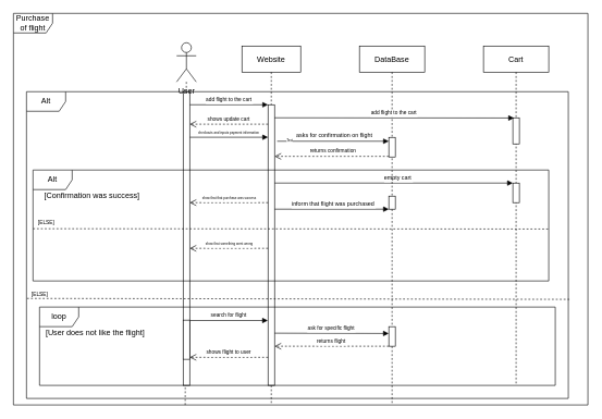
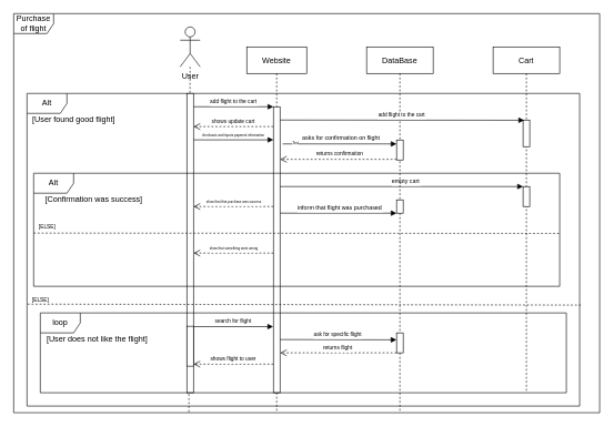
  <mxCell id="0" />
  <mxCell id="1" parent="0" />
  <mxCell id="2" value="Purchase of flight" style="shape=umlFrame;whiteSpace=wrap;html=1;" vertex="1" parent="1"><mxGeometry x="20" y="20" width="880" height="600" as="geometry" /></mxCell>
  <mxCell id="3" value="Alt" style="shape=umlFrame;whiteSpace=wrap;html=1;" vertex="1" parent="1"><mxGeometry x="40" y="140" width="830" height="470" as="geometry" /></mxCell>
  <mxCell id="4" value="" style="edgeStyle=none;rounded=0;orthogonalLoop=1;jettySize=auto;html=1;entryX=0.299;entryY=1;entryDx=0;entryDy=0;entryPerimeter=0;dashed=1;endArrow=none;endFill=0;" edge="1" parent="1" source="16" target="2"><mxGeometry relative="1" as="geometry"><mxPoint x="285.057" y="100" as="sourcePoint" /><mxPoint x="283.71" y="422.7" as="targetPoint" /></mxGeometry></mxCell>
  <mxCell id="5" value="" style="points=[];perimeter=orthogonalPerimeter;rounded=0;shadow=0;strokeWidth=1;" vertex="1" parent="1"><mxGeometry x="280" y="140" width="10" height="450" as="geometry" /></mxCell>
  <mxCell id="6" value="Website" style="shape=umlLifeline;perimeter=lifelinePerimeter;container=1;collapsible=0;recursiveResize=0;rounded=0;shadow=0;strokeWidth=1;" parent="1" vertex="1"><mxGeometry x="370" y="70" width="90" height="550" as="geometry" /></mxCell>
  <mxCell id="7" value="" style="points=[];perimeter=orthogonalPerimeter;rounded=0;shadow=0;strokeWidth=1;" vertex="1" parent="6"><mxGeometry x="40" y="90" width="10" height="430" as="geometry" /></mxCell>
  <mxCell id="8" value="shows update cart" style="verticalAlign=bottom;endArrow=open;dashed=1;endSize=8;exitX=0;exitY=0.95;shadow=0;strokeWidth=1;fontSize=8;" edge="1" parent="6"><mxGeometry relative="1" as="geometry"><mxPoint x="-80" y="119.8" as="targetPoint" /><mxPoint x="40" y="119.8" as="sourcePoint" /></mxGeometry></mxCell>
  <mxCell id="9" value="checkouts and inputs payment information" style="verticalAlign=bottom;endArrow=block;shadow=0;strokeWidth=1;entryX=-0.025;entryY=0.01;entryDx=0;entryDy=0;entryPerimeter=0;fontSize=5;" edge="1" parent="6"><mxGeometry relative="1" as="geometry"><mxPoint x="-79.75" y="139.8" as="sourcePoint" /><mxPoint x="40.0" y="139.8" as="targetPoint" /></mxGeometry></mxCell>
  <mxCell id="10" value="empty cart" style="verticalAlign=bottom;endArrow=block;shadow=0;strokeWidth=1;fontSize=9;exitX=1.2;exitY=0.229;exitDx=0;exitDy=0;exitPerimeter=0;" edge="1" parent="6" target="30"><mxGeometry x="0.033" relative="1" as="geometry"><mxPoint x="50" y="210.0" as="sourcePoint" /><mxPoint x="223" y="210.0" as="targetPoint" /><Array as="points" /><mxPoint as="offset" /></mxGeometry></mxCell>
  <mxCell id="11" value="DataBase" style="shape=umlLifeline;perimeter=lifelinePerimeter;container=1;collapsible=0;recursiveResize=0;rounded=0;shadow=0;strokeWidth=1;" parent="1" vertex="1"><mxGeometry x="550" y="70" width="100" height="550" as="geometry" /></mxCell>
  <mxCell id="12" value="" style="points=[];perimeter=orthogonalPerimeter;rounded=0;shadow=0;strokeWidth=1;" vertex="1" parent="11"><mxGeometry x="45" y="140" width="10" height="30" as="geometry" /></mxCell>
  <mxCell id="13" value="" style="points=[];perimeter=orthogonalPerimeter;rounded=0;shadow=0;strokeWidth=1;" vertex="1" parent="11"><mxGeometry x="45" y="230" width="10" height="20" as="geometry" /></mxCell>
  <mxCell id="14" value="shows flight to user" style="verticalAlign=bottom;endArrow=open;dashed=1;endSize=8;exitX=0;exitY=0.95;shadow=0;strokeWidth=1;fontSize=8;" parent="1" target="19" edge="1"><mxGeometry relative="1" as="geometry"><mxPoint x="525" y="336" as="targetPoint" /><mxPoint x="410" y="547" as="sourcePoint" /></mxGeometry></mxCell>
  <mxCell id="15" value="search for flight" style="verticalAlign=bottom;endArrow=block;shadow=0;strokeWidth=1;entryX=-0.025;entryY=0.01;entryDx=0;entryDy=0;entryPerimeter=0;fontSize=8;" parent="1" source="19" edge="1"><mxGeometry relative="1" as="geometry"><mxPoint x="525" y="260" as="sourcePoint" /><mxPoint x="409.75" y="490.6" as="targetPoint" /></mxGeometry></mxCell>
- <mxCell id="16" value="User&lt;br&gt;" style="shape=umlActor;verticalLabelPosition=bottom;verticalAlign=top;html=1;outlineConnect=0;" vertex="1" parent="1"><mxGeometry x="270" y="65" width="30" height="60" as="geometry" /></mxCell>
+ <mxCell id="16" value="User&lt;br&gt;" style="shape=umlActor;verticalLabelPosition=bottom;verticalAlign=top;html=1;outlineConnect=0;" vertex="1" parent="1"><mxGeometry x="270" y="40" width="30" height="60" as="geometry" /></mxCell>
+ <mxCell id="17" value="[User found good flight]" style="text;html=1;align=center;verticalAlign=middle;resizable=0;points=[];autosize=1;strokeColor=none;fillColor=none;" vertex="1" parent="1"><mxGeometry x="40" y="170" width="140" height="20" as="geometry" /></mxCell>
  <mxCell id="18" value="[User does not like the flight]" style="text;html=1;align=center;verticalAlign=middle;resizable=0;points=[];autosize=1;strokeColor=none;fillColor=none;" vertex="1" parent="1"><mxGeometry x="60" y="500" width="170" height="20" as="geometry" /></mxCell>
  <mxCell id="19" value="" style="points=[];perimeter=orthogonalPerimeter;rounded=0;shadow=0;strokeWidth=1;" parent="1" vertex="1"><mxGeometry x="280" y="490" width="10" height="60" as="geometry" /></mxCell>
  <mxCell id="20" value="" style="points=[];perimeter=orthogonalPerimeter;rounded=0;shadow=0;strokeWidth=1;" vertex="1" parent="1"><mxGeometry x="595" y="500" width="10" height="30" as="geometry" /></mxCell>
  <mxCell id="21" value="ask for specific flight" style="verticalAlign=bottom;endArrow=block;shadow=0;strokeWidth=1;entryX=-0.006;entryY=0.348;entryDx=0;entryDy=0;entryPerimeter=0;fontSize=8;" edge="1" parent="1" target="20"><mxGeometry relative="1" as="geometry"><mxPoint x="420" y="510" as="sourcePoint" /><mxPoint x="539.75" y="510" as="targetPoint" /></mxGeometry></mxCell>
  <mxCell id="22" value="returns flight" style="verticalAlign=bottom;endArrow=open;dashed=1;endSize=8;exitX=0;exitY=0.95;shadow=0;strokeWidth=1;fontSize=8;" edge="1" parent="1"><mxGeometry relative="1" as="geometry"><mxPoint x="420" y="530" as="targetPoint" /><mxPoint x="595" y="530" as="sourcePoint" /></mxGeometry></mxCell>
  <mxCell id="23" value="[ELSE]" style="text;html=1;align=center;verticalAlign=middle;resizable=0;points=[];autosize=1;strokeColor=none;fillColor=none;fontSize=8;" vertex="1" parent="1"><mxGeometry x="40" y="440" width="40" height="20" as="geometry" /></mxCell>
  <mxCell id="24" value="add flight to the cart" style="verticalAlign=bottom;endArrow=block;shadow=0;strokeWidth=1;entryX=-0.025;entryY=0.01;entryDx=0;entryDy=0;entryPerimeter=0;fontSize=8;" edge="1" parent="1"><mxGeometry relative="1" as="geometry"><mxPoint x="290.25" y="160" as="sourcePoint" /><mxPoint x="410" y="160" as="targetPoint" /></mxGeometry></mxCell>
  <mxCell id="25" value="asks for confirmation on flight" style="verticalAlign=bottom;endArrow=block;shadow=0;strokeWidth=1;fontSize=9;exitX=1.4;exitY=0.13;exitDx=0;exitDy=0;exitPerimeter=0;" edge="1" parent="1" source="7" target="12"><mxGeometry x="0.033" relative="1" as="geometry"><mxPoint x="420" y="210" as="sourcePoint" /><mxPoint x="539.75" y="210" as="targetPoint" /><Array as="points" /><mxPoint as="offset" /></mxGeometry></mxCell>
  <mxCell id="26" value="Text" style="edgeLabel;html=1;align=center;verticalAlign=middle;resizable=0;points=[];fontSize=5;" vertex="1" connectable="0" parent="25"><mxGeometry x="-0.791" y="2" relative="1" as="geometry"><mxPoint as="offset" /></mxGeometry></mxCell>
  <mxCell id="27" value="returns confirmation" style="verticalAlign=bottom;endArrow=open;dashed=1;endSize=8;exitX=-0.006;exitY=0.969;shadow=0;strokeWidth=1;fontSize=8;exitDx=0;exitDy=0;exitPerimeter=0;" edge="1" parent="1" source="12" target="7"><mxGeometry x="-0.024" relative="1" as="geometry"><mxPoint x="420" y="230" as="targetPoint" /><mxPoint x="540" y="230" as="sourcePoint" /><mxPoint as="offset" /></mxGeometry></mxCell>
  <mxCell id="28" value="Cart" style="shape=umlLifeline;perimeter=lifelinePerimeter;container=1;collapsible=0;recursiveResize=0;rounded=0;shadow=0;strokeWidth=1;" vertex="1" parent="1"><mxGeometry x="740" y="70" width="100" height="520" as="geometry" /></mxCell>
  <mxCell id="29" value="" style="points=[];perimeter=orthogonalPerimeter;rounded=0;shadow=0;strokeWidth=1;" vertex="1" parent="28"><mxGeometry x="45" y="110" width="10" height="40" as="geometry" /></mxCell>
  <mxCell id="30" value="" style="points=[];perimeter=orthogonalPerimeter;rounded=0;shadow=0;strokeWidth=1;" vertex="1" parent="28"><mxGeometry x="45" y="210" width="10" height="30" as="geometry" /></mxCell>
  <mxCell id="31" value="add flight to the cart" style="verticalAlign=bottom;endArrow=block;shadow=0;strokeWidth=1;fontSize=8;entryX=0.171;entryY=0.008;entryDx=0;entryDy=0;entryPerimeter=0;" edge="1" parent="1" target="29"><mxGeometry relative="1" as="geometry"><mxPoint x="420" y="180" as="sourcePoint" /><mxPoint x="770" y="180" as="targetPoint" /></mxGeometry></mxCell>
  <mxCell id="32" value="show that that purchase was success" style="verticalAlign=bottom;endArrow=open;dashed=1;endSize=8;shadow=0;strokeWidth=1;fontSize=5;" edge="1" parent="1"><mxGeometry x="-0.024" relative="1" as="geometry"><mxPoint x="290" y="310" as="targetPoint" /><mxPoint x="410" y="310" as="sourcePoint" /><mxPoint as="offset" /></mxGeometry></mxCell>
  <mxCell id="33" value="inform that flight was purchased" style="verticalAlign=bottom;endArrow=block;shadow=0;strokeWidth=1;fontSize=9;" edge="1" parent="1" source="7" target="13"><mxGeometry x="0.033" relative="1" as="geometry"><mxPoint x="430" y="290" as="sourcePoint" /><mxPoint x="795" y="290" as="targetPoint" /><Array as="points" /><mxPoint as="offset" /></mxGeometry></mxCell>
  <mxCell id="34" value="show that something went wrong" style="verticalAlign=bottom;endArrow=open;dashed=1;endSize=8;shadow=0;strokeWidth=1;fontSize=5;" edge="1" parent="1"><mxGeometry x="-0.024" relative="1" as="geometry"><mxPoint x="290" y="380" as="targetPoint" /><mxPoint x="410" y="380" as="sourcePoint" /><mxPoint as="offset" /></mxGeometry></mxCell>
  <mxCell id="35" value="[ELSE]" style="text;html=1;align=center;verticalAlign=middle;resizable=0;points=[];autosize=1;strokeColor=none;fillColor=none;fontSize=8;" vertex="1" parent="1"><mxGeometry x="50" y="330" width="40" height="20" as="geometry" /></mxCell>
  <mxCell id="36" value="" style="endArrow=none;dashed=1;html=1;rounded=0;fontSize=5;exitX=0.001;exitY=0.674;exitDx=0;exitDy=0;exitPerimeter=0;entryX=1.002;entryY=0.677;entryDx=0;entryDy=0;entryPerimeter=0;" edge="1" parent="1" source="3" target="3"><mxGeometry width="50" height="50" relative="1" as="geometry"><mxPoint x="49.21" y="458.95" as="sourcePoint" /><mxPoint x="840" y="459.46" as="targetPoint" /></mxGeometry></mxCell>
  <mxCell id="37" value="[Confirmation was success]" style="text;html=1;align=center;verticalAlign=middle;resizable=0;points=[];autosize=1;strokeColor=none;fillColor=none;" vertex="1" parent="1"><mxGeometry x="60" y="290" width="160" height="20" as="geometry" /></mxCell>
  <mxCell id="38" value="" style="endArrow=none;dashed=1;html=1;rounded=0;fontSize=5;exitX=0;exitY=0.529;exitDx=0;exitDy=0;exitPerimeter=0;entryX=1.001;entryY=0.532;entryDx=0;entryDy=0;entryPerimeter=0;" edge="1" parent="1" source="40" target="40"><mxGeometry width="50" height="50" relative="1" as="geometry"><mxPoint x="90" y="400" as="sourcePoint" /><mxPoint x="140" y="350" as="targetPoint" /></mxGeometry></mxCell>
  <mxCell id="39" value="loop" style="shape=umlFrame;whiteSpace=wrap;html=1;" vertex="1" parent="1"><mxGeometry x="60" y="470" width="790" height="120" as="geometry" /></mxCell>
  <mxCell id="40" value="Alt" style="shape=umlFrame;whiteSpace=wrap;html=1;" vertex="1" parent="1"><mxGeometry x="50" y="260" width="790" height="170" as="geometry" /></mxCell>
